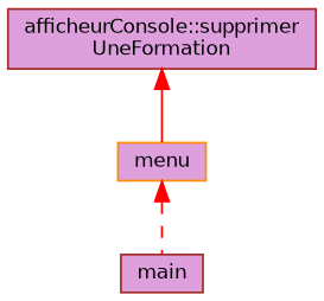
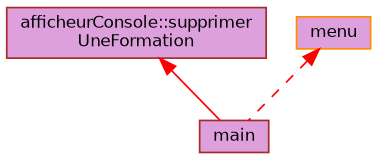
  digraph {
    rankdir=TB
    node [color=brown fillcolor=plum fontname=Helvetica fontsize=10 shape=record style=filled]
    edge [color=red dir=back fontname=Helvetica fontsize=10 labelfontname=Helvetica labelfontsize=10]
    n1 [height=0.2 label="afficheurConsole::supprimer\lUneFormation" width=0.4]
    n2 [color=darkorange height=0.2 label=menu width=0.4]
    n3 [height=0.2 label=main width=0.4]
-   n1 -> n2 [style=solid]
+   n1 -> n3 [style=solid]
    n2 -> n3 [style=dashed]
  }
